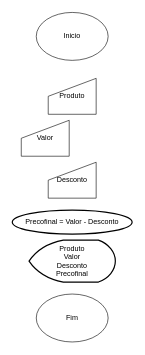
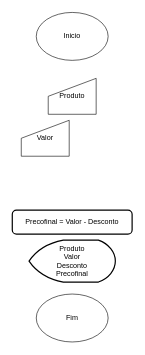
  <mxCell id="0" />
  <mxCell id="1" parent="0" />
  <mxCell id="2" value="Inicio" style="ellipse;whiteSpace=wrap;html=1;" vertex="1" parent="1"><mxGeometry x="60" y="20" width="120" height="80" as="geometry" /></mxCell>
  <mxCell id="3" value="Fim" style="ellipse;whiteSpace=wrap;html=1;" vertex="1" parent="1"><mxGeometry x="60" y="490" width="120" height="80" as="geometry" /></mxCell>
  <mxCell id="4" value="Produto" style="shape=manualInput;whiteSpace=wrap;html=1;" vertex="1" parent="1"><mxGeometry x="80" y="130" width="80" height="60" as="geometry" /></mxCell>
  <mxCell id="5" value="Valor" style="shape=manualInput;whiteSpace=wrap;html=1;" vertex="1" parent="1"><mxGeometry x="35" y="200" width="80" height="60" as="geometry" /></mxCell>
- <mxCell id="6" value="Desconto" style="shape=manualInput;whiteSpace=wrap;html=1;" vertex="1" parent="1"><mxGeometry x="80" y="270" width="80" height="60" as="geometry" /></mxCell>
- <mxCell id="7" value="Precofinal = Valor - Desconto" style="ellipse;whiteSpace=wrap;html=1;absoluteArcSize=1;arcSize=14;strokeWidth=2;" vertex="1" parent="1"><mxGeometry x="20" y="350" width="200" height="40" as="geometry" /></mxCell>
+ <mxCell id="7" value="Precofinal = Valor - Desconto" style="rounded=1;whiteSpace=wrap;html=1;absoluteArcSize=1;arcSize=14;strokeWidth=2;" vertex="1" parent="1"><mxGeometry x="20" y="350" width="200" height="40" as="geometry" /></mxCell>
  <mxCell id="8" value="Produto&lt;br&gt;Valor&lt;br&gt;Desconto&lt;br&gt;Precofinal" style="strokeWidth=2;html=1;shape=mxgraph.flowchart.display;whiteSpace=wrap;" vertex="1" parent="1"><mxGeometry x="48" y="400" width="144" height="70" as="geometry" /></mxCell>
